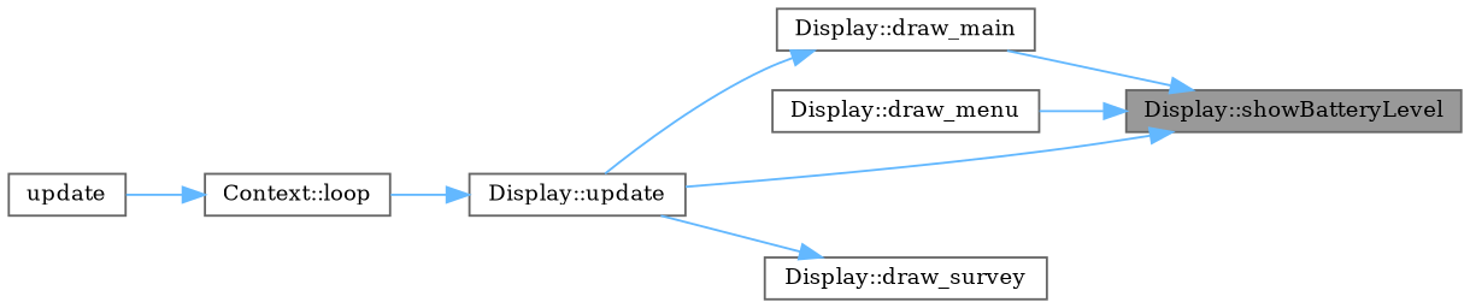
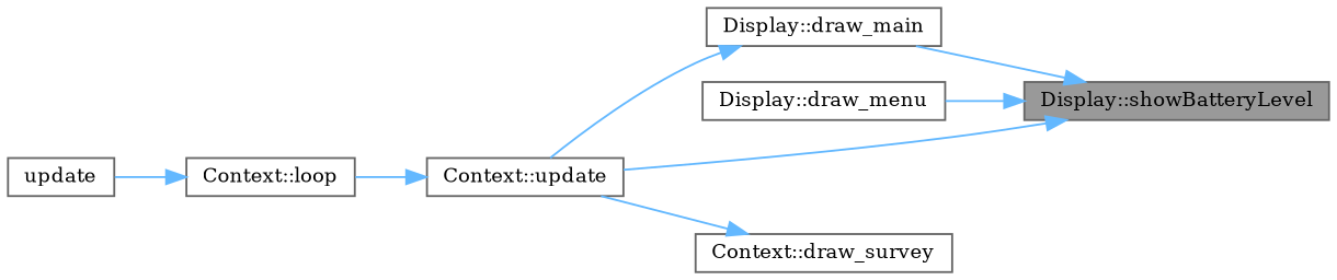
  digraph {
    fontname="DejaVu Serif"
    rankdir=RL
    node [color=grey40 fillcolor=white fontname="DejaVu Serif" fontsize=10 shape=box style=filled]
    edge [color=steelblue1 dir=back fontname="DejaVu Serif" fontsize=10 labelfontname=Helvetica labelfontsize=10 style=solid]
    n1 [color=gray40 fillcolor=grey60 fontcolor=black height=0.2 label="Display::showBatteryLevel" width=0.4]
    n2 [height=0.2 label="Display::draw_main" width=0.4]
    n3 [height=0.2 label="Display::draw_menu" width=0.4]
-   n4 [height=0.2 label="Display::update" width=0.4]
-   n5 [height=0.2 label="Display::draw_survey" width=0.4]
+   n4 [height=0.2 label="Context::update" width=0.4]
+   n5 [height=0.2 label="Context::draw_survey" width=0.4]
    n6 [height=0.2 label="Context::loop" width=0.4]
    n7 [height=0.2 label=update width=0.4]
    n1 -> n2
    n1 -> n3
    n1 -> n4
    n2 -> n4
    n4 -> n6
    n5 -> n4
    n6 -> n7
  }
